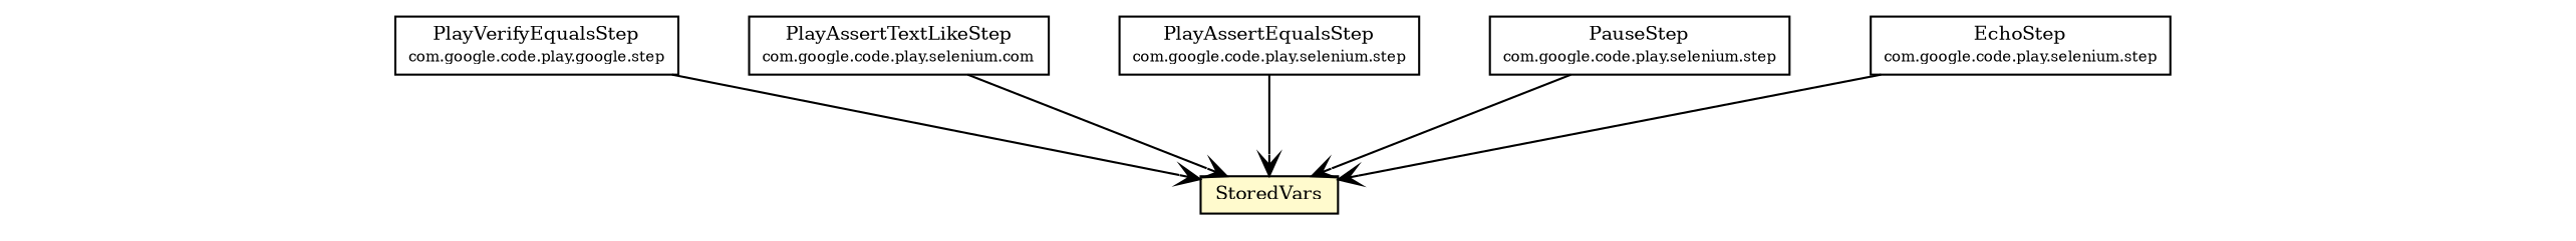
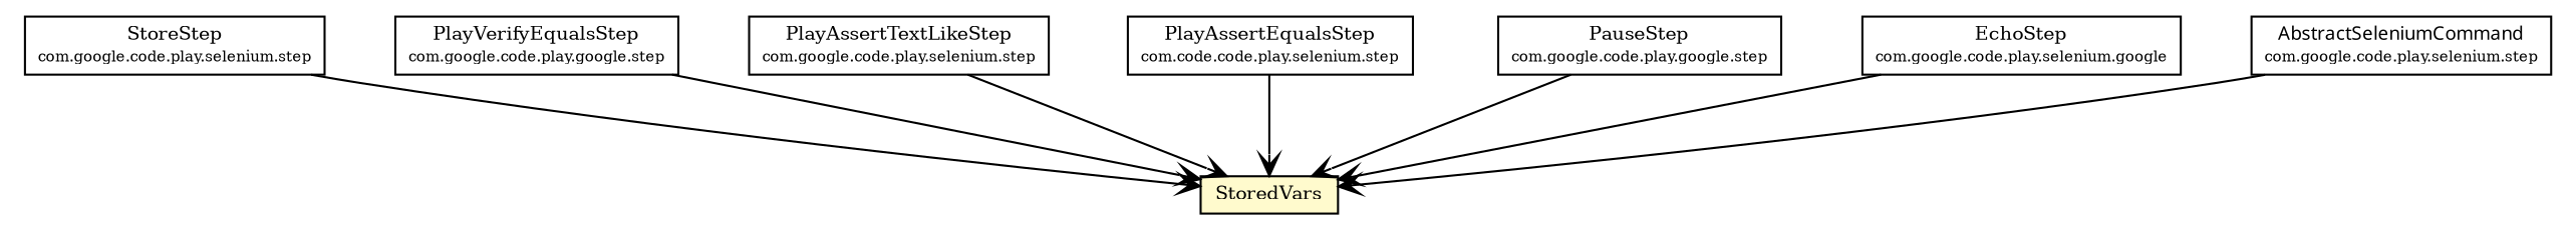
  digraph {
    fontname="DejaVu Serif"
    node [fontcolor=black fontname="DejaVu Serif" fontsize=9.0 shape=plaintext]
    edge [arrowhead=open color=black fontcolor=black fontname="DejaVu Serif" fontsize=10.0 headport=p labelfontname=arial labelfontsize=10 tailport=p]
    n1 [label=<<table border="0" cellborder="1" cellspacing="0" cellpadding="2" port="p" bgcolor="lemonChiffon" href="./StoredVars.html"> 		<tr><td><table border="0" cellspacing="0" cellpadding="1"> 			<tr><td> StoredVars </td></tr> 		</table></td></tr> 		</table>>]
+   n2 [label=<<table border="0" cellborder="1" cellspacing="0" cellpadding="2" port="p" href="./step/StoreStep.html"> 		<tr><td><table border="0" cellspacing="0" cellpadding="1"> 			<tr><td> StoreStep </td></tr> 			<tr><td><font point-size="7.0"> com.google.code.play.selenium.step </font></td></tr> 		</table></td></tr> 		</table>>]
    n3 [label=<<table border="0" cellborder="1" cellspacing="0" cellpadding="2" port="p" href="./step/PlayVerifyEqualsStep.html"> 		<tr><td><table border="0" cellspacing="0" cellpadding="1"> 			<tr><td> PlayVerifyEqualsStep </td></tr> 			<tr><td><font point-size="7.0"> com.google.code.play.google.step </font></td></tr> 		</table></td></tr> 		</table>>]
-   n4 [label=<<table border="0" cellborder="1" cellspacing="0" cellpadding="2" port="p" href="./step/PlayAssertTextLikeStep.html"> 		<tr><td><table border="0" cellspacing="0" cellpadding="1"> 			<tr><td> PlayAssertTextLikeStep </td></tr> 			<tr><td><font point-size="7.0"> com.google.code.play.selenium.com </font></td></tr> 		</table></td></tr> 		</table>>]
-   n5 [label=<<table border="0" cellborder="1" cellspacing="0" cellpadding="2" port="p" href="./step/PlayAssertEqualsStep.html"> 		<tr><td><table border="0" cellspacing="0" cellpadding="1"> 			<tr><td> PlayAssertEqualsStep </td></tr> 			<tr><td><font point-size="7.0"> com.google.code.play.selenium.step </font></td></tr> 		</table></td></tr> 		</table>>]
-   n6 [label=<<table border="0" cellborder="1" cellspacing="0" cellpadding="2" port="p" href="./step/PauseStep.html"> 		<tr><td><table border="0" cellspacing="0" cellpadding="1"> 			<tr><td> PauseStep </td></tr> 			<tr><td><font point-size="7.0"> com.google.code.play.selenium.step </font></td></tr> 		</table></td></tr> 		</table>>]
-   n7 [label=<<table border="0" cellborder="1" cellspacing="0" cellpadding="2" port="p" href="./step/EchoStep.html"> 		<tr><td><table border="0" cellspacing="0" cellpadding="1"> 			<tr><td> EchoStep </td></tr> 			<tr><td><font point-size="7.0"> com.google.code.play.selenium.step </font></td></tr> 		</table></td></tr> 		</table>>]
+   n4 [label=<<table border="0" cellborder="1" cellspacing="0" cellpadding="2" port="p" href="./step/PlayAssertTextLikeStep.html"> 		<tr><td><table border="0" cellspacing="0" cellpadding="1"> 			<tr><td> PlayAssertTextLikeStep </td></tr> 			<tr><td><font point-size="7.0"> com.google.code.play.selenium.step </font></td></tr> 		</table></td></tr> 		</table>>]
+   n5 [label=<<table border="0" cellborder="1" cellspacing="0" cellpadding="2" port="p" href="./step/PlayAssertEqualsStep.html"> 		<tr><td><table border="0" cellspacing="0" cellpadding="1"> 			<tr><td> PlayAssertEqualsStep </td></tr> 			<tr><td><font point-size="7.0"> com.code.code.play.selenium.step </font></td></tr> 		</table></td></tr> 		</table>>]
+   n6 [label=<<table border="0" cellborder="1" cellspacing="0" cellpadding="2" port="p" href="./step/PauseStep.html"> 		<tr><td><table border="0" cellspacing="0" cellpadding="1"> 			<tr><td> PauseStep </td></tr> 			<tr><td><font point-size="7.0"> com.google.code.play.google.step </font></td></tr> 		</table></td></tr> 		</table>>]
+   n7 [label=<<table border="0" cellborder="1" cellspacing="0" cellpadding="2" port="p" href="./step/EchoStep.html"> 		<tr><td><table border="0" cellspacing="0" cellpadding="1"> 			<tr><td> EchoStep </td></tr> 			<tr><td><font point-size="7.0"> com.google.code.play.selenium.google </font></td></tr> 		</table></td></tr> 		</table>>]
+   n8 [label=<<table border="0" cellborder="1" cellspacing="0" cellpadding="2" port="p" href="./step/AbstractSeleniumCommand.html"> 		<tr><td><table border="0" cellspacing="0" cellpadding="1"> 			<tr><td><font face="ariali"> AbstractSeleniumCommand </font></td></tr> 			<tr><td><font point-size="7.0"> com.google.code.play.selenium.step </font></td></tr> 		</table></td></tr> 		</table>>]
+   n2 -> n1
    n3 -> n1
    n4 -> n1
    n5 -> n1
    n6 -> n1
    n7 -> n1
+   n8 -> n1
  }
